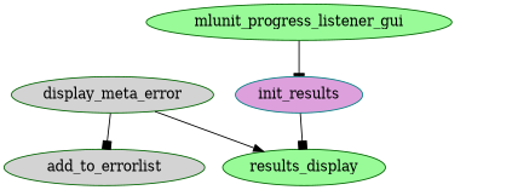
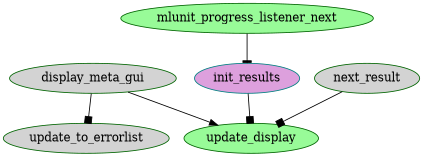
  digraph {
    node [color=darkgreen fillcolor=lightgrey style=filled]
    edge [arrowhead=box]
-   display_meta_error
-   add_to_errorlist
-   update_display [fillcolor=palegreen label=results_display]
+   display_meta_error [label=display_meta_gui]
+   add_to_errorlist [label=update_to_errorlist]
+   update_display [fillcolor=palegreen]
    init_results [color=teal fillcolor=plum]
-   mlunit_progress_listener_gui [fillcolor=palegreen]
+   mlunit_progress_listener_gui [fillcolor=palegreen label=mlunit_progress_listener_next]
+   next_result
    display_meta_error -> add_to_errorlist
    display_meta_error -> update_display [arrowhead=normal]
    init_results -> update_display
    mlunit_progress_listener_gui -> init_results [arrowhead=tee]
+   next_result -> update_display
  }
